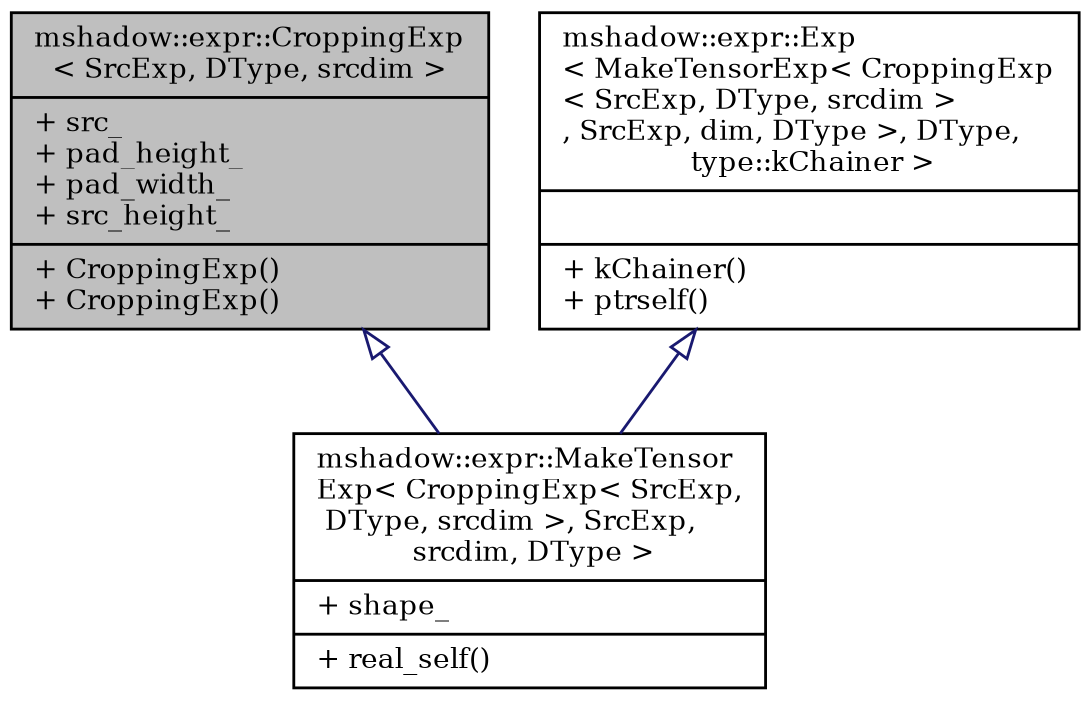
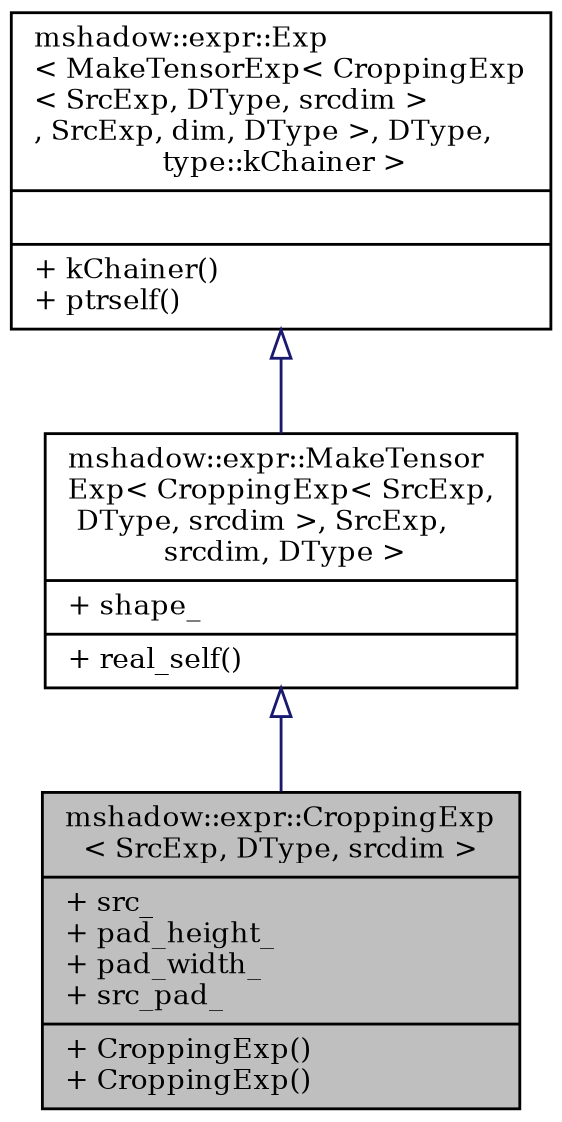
  digraph {
    fontname="DejaVu Serif"
    node [color=black fillcolor=white fontname="DejaVu Serif" fontsize=10 shape=record style=filled]
    edge [arrowtail=onormal color=midnightblue dir=back fontname="DejaVu Serif" fontsize=10 labelfontname=Helvetica labelfontsize=10 style=solid]
-   n1 [fillcolor=grey75 fontcolor=black height=0.2 label="{mshadow::expr::CroppingExp\l\< SrcExp, DType, srcdim \>\n|+ src_\l+ pad_height_\l+ pad_width_\l+ src_height_\l|+ CroppingExp()\l+ CroppingExp()\l}" width=0.4]
+   n1 [fillcolor=grey75 fontcolor=black height=0.2 label="{mshadow::expr::CroppingExp\l\< SrcExp, DType, srcdim \>\n|+ src_\l+ pad_height_\l+ pad_width_\l+ src_pad_\l|+ CroppingExp()\l+ CroppingExp()\l}" width=0.4]
    n2 [height=0.2 label="{mshadow::expr::MakeTensor\lExp\< CroppingExp\< SrcExp,\l DType, srcdim \>, SrcExp,\l srcdim, DType \>\n|+ shape_\l|+ real_self()\l}" width=0.4]
    n3 [height=0.2 label="{mshadow::expr::Exp\l\< MakeTensorExp\< CroppingExp\l\< SrcExp, DType, srcdim \>\l, SrcExp, dim, DType \>, DType,\l type::kChainer \>\n||+ kChainer()\l+ ptrself()\l}" width=0.4]
-   n1 -> n2
+   n2 -> n1
    n3 -> n2
  }
